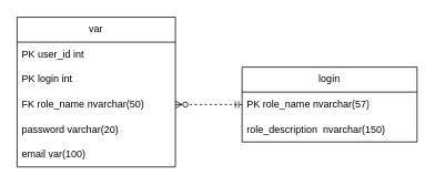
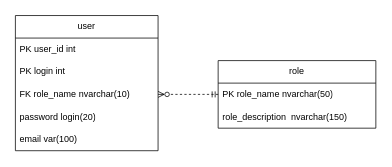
  <mxCell id="0" />
  <mxCell id="1" parent="0" />
- <mxCell id="2" value="var" style="swimlane;fontStyle=0;childLayout=stackLayout;horizontal=1;startSize=30;horizontalStack=0;resizeParent=1;resizeParentMax=0;resizeLast=0;collapsible=1;marginBottom=0;whiteSpace=wrap;html=1;" parent="1" vertex="1"><mxGeometry x="20" y="20" width="190" height="180" as="geometry" /></mxCell>
+ <mxCell id="2" value="user" style="swimlane;fontStyle=0;childLayout=stackLayout;horizontal=1;startSize=30;horizontalStack=0;resizeParent=1;resizeParentMax=0;resizeLast=0;collapsible=1;marginBottom=0;whiteSpace=wrap;html=1;" parent="1" vertex="1"><mxGeometry x="20" y="20" width="190" height="180" as="geometry" /></mxCell>
  <mxCell id="3" value="PK user_id int" style="text;strokeColor=none;fillColor=none;align=left;verticalAlign=middle;spacingLeft=4;spacingRight=4;overflow=hidden;points=[[0,0.5],[1,0.5]];portConstraint=eastwest;rotatable=0;whiteSpace=wrap;html=1;" parent="2" vertex="1"><mxGeometry y="30" width="190" height="30" as="geometry" /></mxCell>
  <mxCell id="4" value="PK login int" style="text;strokeColor=none;fillColor=none;align=left;verticalAlign=middle;spacingLeft=4;spacingRight=4;overflow=hidden;points=[[0,0.5],[1,0.5]];portConstraint=eastwest;rotatable=0;whiteSpace=wrap;html=1;" parent="2" vertex="1"><mxGeometry y="60" width="190" height="30" as="geometry" /></mxCell>
- <mxCell id="5" value="FK role_name nvarchar(50)" style="text;strokeColor=none;fillColor=none;align=left;verticalAlign=middle;spacingLeft=4;spacingRight=4;overflow=hidden;points=[[0,0.5],[1,0.5]];portConstraint=eastwest;rotatable=0;whiteSpace=wrap;html=1;" parent="2" vertex="1"><mxGeometry y="90" width="190" height="30" as="geometry" /></mxCell>
- <mxCell id="6" value="password varchar(20)" style="text;strokeColor=none;fillColor=none;align=left;verticalAlign=middle;spacingLeft=4;spacingRight=4;overflow=hidden;points=[[0,0.5],[1,0.5]];portConstraint=eastwest;rotatable=0;whiteSpace=wrap;html=1;" parent="2" vertex="1"><mxGeometry y="120" width="190" height="30" as="geometry" /></mxCell>
+ <mxCell id="5" value="FK role_name nvarchar(10)" style="text;strokeColor=none;fillColor=none;align=left;verticalAlign=middle;spacingLeft=4;spacingRight=4;overflow=hidden;points=[[0,0.5],[1,0.5]];portConstraint=eastwest;rotatable=0;whiteSpace=wrap;html=1;" parent="2" vertex="1"><mxGeometry y="90" width="190" height="30" as="geometry" /></mxCell>
+ <mxCell id="6" value="password login(20)" style="text;strokeColor=none;fillColor=none;align=left;verticalAlign=middle;spacingLeft=4;spacingRight=4;overflow=hidden;points=[[0,0.5],[1,0.5]];portConstraint=eastwest;rotatable=0;whiteSpace=wrap;html=1;" parent="2" vertex="1"><mxGeometry y="120" width="190" height="30" as="geometry" /></mxCell>
  <mxCell id="7" value="email var(100)" style="text;strokeColor=none;fillColor=none;align=left;verticalAlign=middle;spacingLeft=4;spacingRight=4;overflow=hidden;points=[[0,0.5],[1,0.5]];portConstraint=eastwest;rotatable=0;whiteSpace=wrap;html=1;" parent="2" vertex="1"><mxGeometry y="150" width="190" height="30" as="geometry" /></mxCell>
- <mxCell id="8" value="login" style="swimlane;fontStyle=0;childLayout=stackLayout;horizontal=1;startSize=30;horizontalStack=0;resizeParent=1;resizeParentMax=0;resizeLast=0;collapsible=1;marginBottom=0;whiteSpace=wrap;html=1;" parent="1" vertex="1"><mxGeometry x="290" y="80" width="210" height="90" as="geometry" /></mxCell>
- <mxCell id="9" value="PK role_name nvarchar(57)" style="text;strokeColor=none;fillColor=none;align=left;verticalAlign=middle;spacingLeft=4;spacingRight=4;overflow=hidden;points=[[0,0.5],[1,0.5]];portConstraint=eastwest;rotatable=0;whiteSpace=wrap;html=1;" parent="8" vertex="1"><mxGeometry y="30" width="210" height="30" as="geometry" /></mxCell>
+ <mxCell id="8" value="role" style="swimlane;fontStyle=0;childLayout=stackLayout;horizontal=1;startSize=30;horizontalStack=0;resizeParent=1;resizeParentMax=0;resizeLast=0;collapsible=1;marginBottom=0;whiteSpace=wrap;html=1;" parent="1" vertex="1"><mxGeometry x="290" y="80" width="210" height="90" as="geometry" /></mxCell>
+ <mxCell id="9" value="PK role_name nvarchar(50)" style="text;strokeColor=none;fillColor=none;align=left;verticalAlign=middle;spacingLeft=4;spacingRight=4;overflow=hidden;points=[[0,0.5],[1,0.5]];portConstraint=eastwest;rotatable=0;whiteSpace=wrap;html=1;" parent="8" vertex="1"><mxGeometry y="30" width="210" height="30" as="geometry" /></mxCell>
  <mxCell id="10" value="role_description&amp;nbsp; nvarchar(150)" style="text;strokeColor=none;fillColor=none;align=left;verticalAlign=middle;spacingLeft=4;spacingRight=4;overflow=hidden;points=[[0,0.5],[1,0.5]];portConstraint=eastwest;rotatable=0;whiteSpace=wrap;html=1;" parent="8" vertex="1"><mxGeometry y="60" width="210" height="30" as="geometry" /></mxCell>
  <mxCell id="11" value="" style="fontSize=12;html=1;endArrow=ERzeroToMany;startArrow=ERmandOne;rounded=0;exitX=0;exitY=0.5;exitDx=0;exitDy=0;startFill=0;endFill=0;entryX=1;entryY=0.5;entryDx=0;entryDy=0;dashed=1;" parent="1" target="5" edge="1"><mxGeometry width="100" height="100" relative="1" as="geometry"><mxPoint x="290" y="125" as="sourcePoint" /><mxPoint x="191" y="30" as="targetPoint" /></mxGeometry></mxCell>
